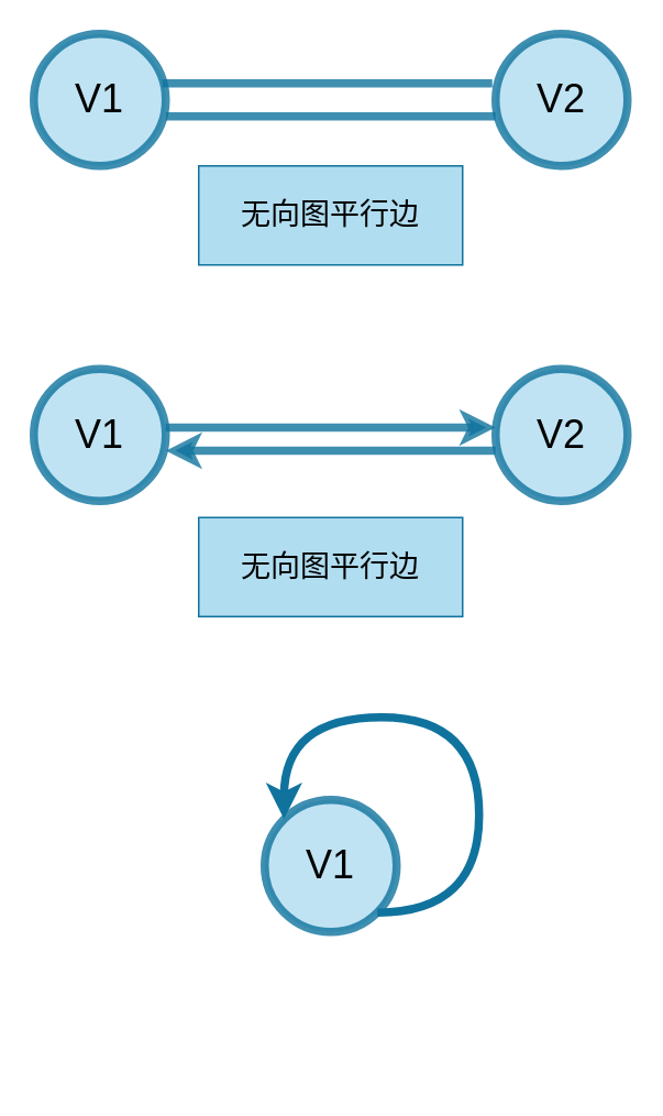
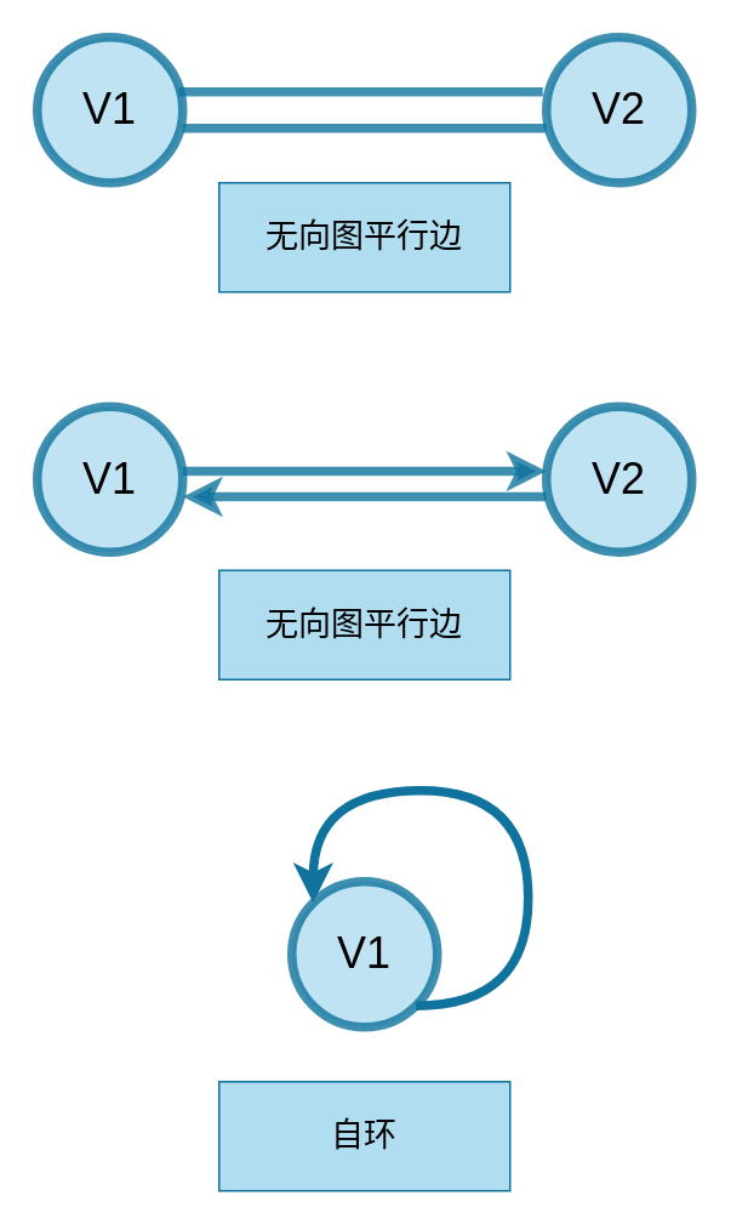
  <mxCell id="0" />
  <mxCell id="1" parent="0" />
  <mxCell id="2" value="&lt;font style=&quot;font-size: 24px;&quot;&gt;V1&lt;/font&gt;" style="ellipse;whiteSpace=wrap;html=1;aspect=fixed;strokeWidth=5;strokeColor=#10739e;shadow=0;opacity=80;snapToPoint=1;fixDash=0;metaEdit=0;backgroundOutline=0;fillColor=#b1ddf0;" vertex="1" parent="1"><mxGeometry x="20" y="20" width="80" height="80" as="geometry" /></mxCell>
  <mxCell id="3" value="&lt;font style=&quot;font-size: 24px;&quot;&gt;V2&lt;/font&gt;" style="ellipse;whiteSpace=wrap;html=1;aspect=fixed;strokeWidth=5;strokeColor=#10739e;shadow=0;opacity=80;snapToPoint=1;fixDash=0;metaEdit=0;backgroundOutline=0;fillColor=#b1ddf0;" vertex="1" parent="1"><mxGeometry x="300" y="223" width="80" height="80" as="geometry" /></mxCell>
  <mxCell id="4" value="&lt;font style=&quot;font-size: 24px;&quot;&gt;V1&lt;/font&gt;" style="ellipse;whiteSpace=wrap;html=1;aspect=fixed;strokeWidth=5;strokeColor=#10739e;shadow=0;opacity=80;snapToPoint=1;fixDash=0;metaEdit=0;backgroundOutline=0;fillColor=#b1ddf0;" vertex="1" parent="1"><mxGeometry x="20" y="223" width="80" height="80" as="geometry" /></mxCell>
  <mxCell id="5" value="&lt;font style=&quot;font-size: 24px;&quot;&gt;V2&lt;/font&gt;" style="ellipse;whiteSpace=wrap;html=1;aspect=fixed;strokeWidth=5;strokeColor=#10739e;shadow=0;opacity=80;snapToPoint=1;fixDash=0;metaEdit=0;backgroundOutline=0;fillColor=#b1ddf0;" vertex="1" parent="1"><mxGeometry x="300" y="20" width="80" height="80" as="geometry" /></mxCell>
  <mxCell id="6" value="" style="endArrow=none;html=1;rounded=0;exitX=1;exitY=0.5;exitDx=0;exitDy=0;entryX=0;entryY=0.5;entryDx=0;entryDy=0;strokeWidth=5;strokeColor=#10739e;shadow=0;opacity=80;snapToPoint=1;fixDash=0;metaEdit=0;backgroundOutline=0;endFill=0;startArrow=none;startFill=0;fillColor=#b1ddf0;" edge="1" parent="1"><mxGeometry width="50" height="50" relative="1" as="geometry"><mxPoint x="98" y="50" as="sourcePoint" /><mxPoint x="298" y="50" as="targetPoint" /><Array as="points"><mxPoint x="158" y="50" /></Array></mxGeometry></mxCell>
  <mxCell id="7" value="" style="endArrow=classic;html=1;rounded=0;exitX=1;exitY=0.5;exitDx=0;exitDy=0;entryX=0;entryY=0.5;entryDx=0;entryDy=0;strokeWidth=5;strokeColor=#10739e;shadow=0;opacity=80;snapToPoint=1;fixDash=0;metaEdit=0;backgroundOutline=0;endFill=1;fillColor=#b1ddf0;" edge="1" parent="1"><mxGeometry width="50" height="50" relative="1" as="geometry"><mxPoint x="100" y="258.5" as="sourcePoint" /><mxPoint x="300" y="258.5" as="targetPoint" /></mxGeometry></mxCell>
  <mxCell id="8" value="" style="endArrow=none;html=1;rounded=0;exitX=1;exitY=0.5;exitDx=0;exitDy=0;entryX=0;entryY=0.5;entryDx=0;entryDy=0;strokeWidth=5;strokeColor=#10739e;shadow=0;opacity=80;snapToPoint=1;fixDash=0;metaEdit=0;backgroundOutline=0;endFill=0;edgeStyle=orthogonalEdgeStyle;curved=1;fillColor=#b1ddf0;" edge="1" parent="1"><mxGeometry width="50" height="50" relative="1" as="geometry"><mxPoint x="100" y="70" as="sourcePoint" /><mxPoint x="300" y="70" as="targetPoint" /><Array as="points"><mxPoint x="200" y="70.42" /><mxPoint x="200" y="70.42" /></Array></mxGeometry></mxCell>
  <mxCell id="9" value="" style="endArrow=none;html=1;rounded=0;exitX=1;exitY=0.5;exitDx=0;exitDy=0;entryX=0;entryY=0.5;entryDx=0;entryDy=0;strokeWidth=5;strokeColor=#10739e;shadow=0;opacity=80;snapToPoint=1;fixDash=0;metaEdit=0;backgroundOutline=0;endFill=0;startArrow=classic;startFill=1;fillColor=#b1ddf0;" edge="1" parent="1"><mxGeometry width="50" height="50" relative="1" as="geometry"><mxPoint x="100" y="272.5" as="sourcePoint" /><mxPoint x="300" y="272.5" as="targetPoint" /></mxGeometry></mxCell>
  <mxCell id="10" value="&lt;font style=&quot;font-size: 18px;&quot;&gt;无向图平行边&lt;/font&gt;" style="rounded=0;whiteSpace=wrap;html=1;fillColor=#b1ddf0;strokeColor=#10739e;gradientDirection=north;comic=0;enumerate=0;pointerEvents=1;treeMoving=0;treeFolding=0;resizeHeight=0;resizeWidth=0;fixedWidth=0;autosize=0;backgroundOutline=0;shadow=0;" vertex="1" parent="1"><mxGeometry x="120" y="100" width="160" height="60" as="geometry" /></mxCell>
  <mxCell id="11" value="&lt;font style=&quot;font-size: 18px;&quot;&gt;无向图平行边&lt;/font&gt;" style="rounded=0;whiteSpace=wrap;html=1;fillColor=#b1ddf0;strokeColor=#10739e;shadow=0;" vertex="1" parent="1"><mxGeometry x="120" y="313" width="160" height="60" as="geometry" /></mxCell>
  <mxCell id="12" value="&lt;font style=&quot;font-size: 24px;&quot;&gt;V1&lt;/font&gt;" style="ellipse;whiteSpace=wrap;html=1;aspect=fixed;strokeWidth=5;strokeColor=#10739e;shadow=0;opacity=80;snapToPoint=1;fixDash=0;metaEdit=0;backgroundOutline=0;fillColor=#b1ddf0;" vertex="1" parent="1"><mxGeometry x="160" y="484" width="80" height="80" as="geometry" /></mxCell>
  <mxCell id="13" style="edgeStyle=orthogonalEdgeStyle;rounded=0;orthogonalLoop=1;jettySize=auto;html=1;exitX=1;exitY=1;exitDx=0;exitDy=0;entryX=0;entryY=0;entryDx=0;entryDy=0;curved=1;strokeWidth=5;fillColor=#b1ddf0;strokeColor=#10739e;shadow=0;" edge="1" parent="1" source="12" target="12"><mxGeometry relative="1" as="geometry"><Array as="points"><mxPoint x="290" y="552" /><mxPoint x="290" y="434" /><mxPoint x="172" y="434" /></Array></mxGeometry></mxCell>
+ <mxCell id="14" value="&lt;font style=&quot;font-size: 18px;&quot;&gt;自环&lt;/font&gt;" style="rounded=0;whiteSpace=wrap;html=1;fillColor=#b1ddf0;strokeColor=#10739e;shadow=0;" vertex="1" parent="1"><mxGeometry x="120" y="594" width="160" height="60" as="geometry" /></mxCell>
